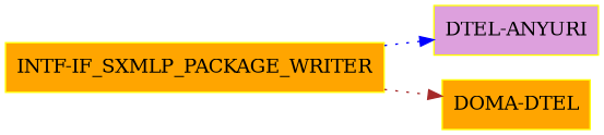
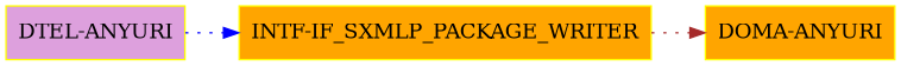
  digraph {
    rankdir=LR
    node [color=yellow fillcolor=orange shape=box style=filled]
    edge [style=dotted]
    "DTEL-ANYURI" [fillcolor=plum]
    "INTF-IF_SXMLP_PACKAGE_WRITER"
-   "DOMA-ANYURI" [label="DOMA-DTEL"]
-   "INTF-IF_SXMLP_PACKAGE_WRITER" -> "DTEL-ANYURI" [color=blue]
+   "DOMA-ANYURI"
+   "DTEL-ANYURI" -> "INTF-IF_SXMLP_PACKAGE_WRITER" [color=blue]
    "INTF-IF_SXMLP_PACKAGE_WRITER" -> "DOMA-ANYURI" [color=brown]
  }
